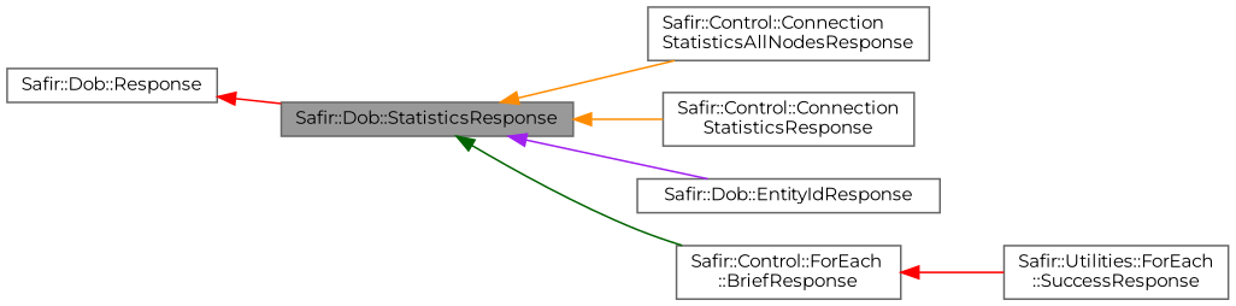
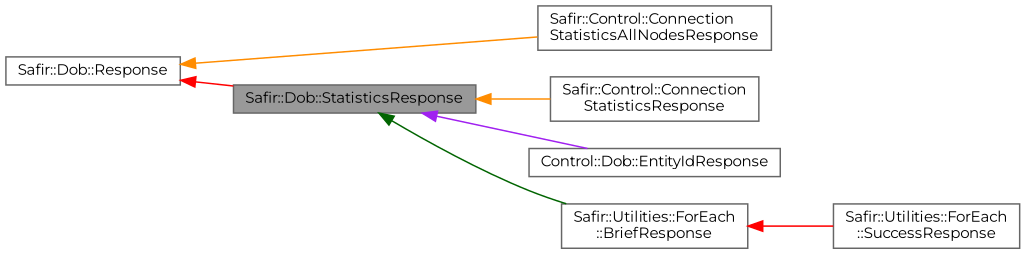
  digraph {
    fontname=Montserrat
    rankdir=LR
    node [color=gray40 fillcolor=white fontname=Montserrat fontsize=10 shape=box style=filled]
    edge [color=darkorange dir=back fontname=Montserrat fontsize=10 labelfontname=Helvetica labelfontsize=10 style=solid]
    n1 [fillcolor=grey60 fontcolor=black height=0.2 label="Safir::Dob::StatisticsResponse" width=0.4]
    n2 [height=0.2 label="Safir::Control::Connection\lStatisticsAllNodesResponse" width=0.4]
    n3 [height=0.2 label="Safir::Control::Connection\lStatisticsResponse" width=0.4]
-   n4 [height=0.2 label="Safir::Dob::EntityIdResponse" width=0.4]
-   n5 [height=0.2 label="Safir::Control::ForEach\l::BriefResponse" width=0.4]
+   n4 [height=0.2 label="Control::Dob::EntityIdResponse" width=0.4]
+   n5 [height=0.2 label="Safir::Utilities::ForEach\l::BriefResponse" width=0.4]
    n6 [height=0.2 label="Safir::Utilities::ForEach\l::SuccessResponse" width=0.4]
    n7 [height=0.2 label="Safir::Dob::Response" width=0.4]
-   n1 -> n2
+   n7 -> n2
    n1 -> n3
    n1 -> n4 [color=purple]
    n1 -> n5 [color=darkgreen]
    n5 -> n6 [color=red]
    n7 -> n1 [color=red]
  }
